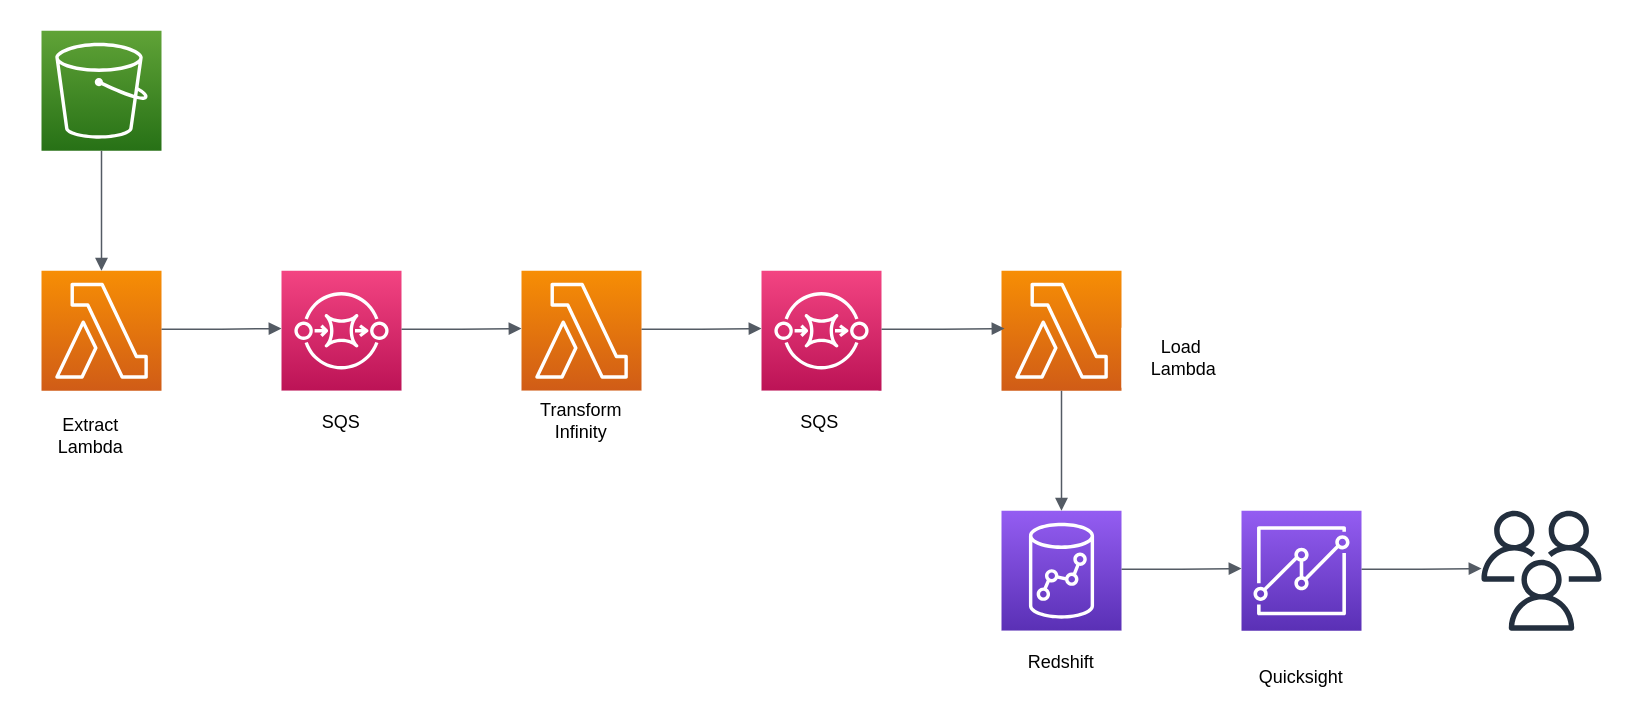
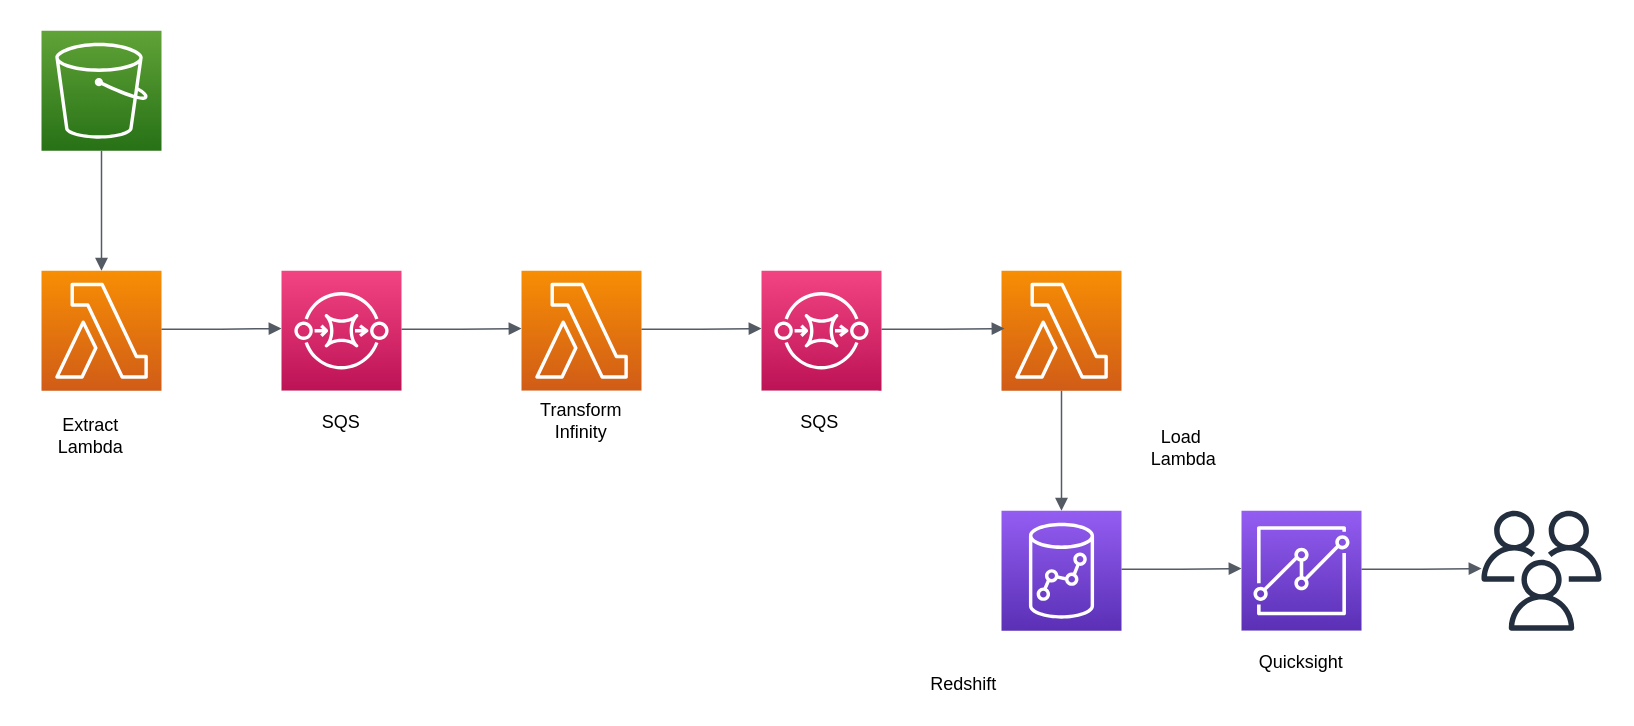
  <mxCell id="0" />
  <mxCell id="1" parent="0" />
  <mxCell id="2" value="" style="outlineConnect=0;fontColor=#232F3E;gradientColor=#60A337;gradientDirection=north;fillColor=#277116;strokeColor=#ffffff;dashed=0;verticalLabelPosition=bottom;verticalAlign=top;align=center;html=1;fontSize=12;fontStyle=0;aspect=fixed;shape=mxgraph.aws4.resourceIcon;resIcon=mxgraph.aws4.s3;" vertex="1" parent="1"><mxGeometry x="27" y="20" width="80" height="80" as="geometry" /></mxCell>
  <mxCell id="3" value="" style="outlineConnect=0;fontColor=#232F3E;gradientColor=#945DF2;gradientDirection=north;fillColor=#5A30B5;strokeColor=#ffffff;dashed=0;verticalLabelPosition=bottom;verticalAlign=top;align=center;html=1;fontSize=12;fontStyle=0;aspect=fixed;shape=mxgraph.aws4.resourceIcon;resIcon=mxgraph.aws4.redshift;" vertex="1" parent="1"><mxGeometry x="667" y="340" width="80" height="80" as="geometry" /></mxCell>
  <mxCell id="4" value="" style="outlineConnect=0;fontColor=#232F3E;gradientColor=#F34482;gradientDirection=north;fillColor=#BC1356;strokeColor=#ffffff;dashed=0;verticalLabelPosition=bottom;verticalAlign=top;align=center;html=1;fontSize=12;fontStyle=0;aspect=fixed;shape=mxgraph.aws4.resourceIcon;resIcon=mxgraph.aws4.sqs;" vertex="1" parent="1"><mxGeometry x="187" y="180" width="80" height="80" as="geometry" /></mxCell>
  <mxCell id="5" value="" style="outlineConnect=0;fontColor=#232F3E;gradientColor=#F34482;gradientDirection=north;fillColor=#BC1356;strokeColor=#ffffff;dashed=0;verticalLabelPosition=bottom;verticalAlign=top;align=center;html=1;fontSize=12;fontStyle=0;aspect=fixed;shape=mxgraph.aws4.resourceIcon;resIcon=mxgraph.aws4.sqs;" vertex="1" parent="1"><mxGeometry x="507" y="180" width="80" height="80" as="geometry" /></mxCell>
  <mxCell id="6" value="" style="outlineConnect=0;fontColor=#232F3E;gradientColor=#F78E04;gradientDirection=north;fillColor=#D05C17;strokeColor=#ffffff;dashed=0;verticalLabelPosition=bottom;verticalAlign=top;align=center;html=1;fontSize=12;fontStyle=0;aspect=fixed;shape=mxgraph.aws4.resourceIcon;resIcon=mxgraph.aws4.lambda;" vertex="1" parent="1"><mxGeometry x="27" y="180" width="80" height="80" as="geometry" /></mxCell>
  <mxCell id="7" value="" style="outlineConnect=0;fontColor=#232F3E;gradientColor=#F78E04;gradientDirection=north;fillColor=#D05C17;strokeColor=#ffffff;dashed=0;verticalLabelPosition=bottom;verticalAlign=top;align=center;html=1;fontSize=12;fontStyle=0;aspect=fixed;shape=mxgraph.aws4.resourceIcon;resIcon=mxgraph.aws4.lambda;" vertex="1" parent="1"><mxGeometry x="347" y="180" width="80" height="80" as="geometry" /></mxCell>
  <mxCell id="8" value="" style="outlineConnect=0;fontColor=#232F3E;gradientColor=#F78E04;gradientDirection=north;fillColor=#D05C17;strokeColor=#ffffff;dashed=0;verticalLabelPosition=bottom;verticalAlign=top;align=center;html=1;fontSize=12;fontStyle=0;aspect=fixed;shape=mxgraph.aws4.resourceIcon;resIcon=mxgraph.aws4.lambda;" vertex="1" parent="1"><mxGeometry x="667" y="180" width="80" height="80" as="geometry" /></mxCell>
  <mxCell id="9" value="" style="outlineConnect=0;fontColor=#232F3E;gradientColor=#945DF2;gradientDirection=north;fillColor=#5A30B5;strokeColor=#ffffff;dashed=0;verticalLabelPosition=bottom;verticalAlign=top;align=center;html=1;fontSize=12;fontStyle=0;aspect=fixed;shape=mxgraph.aws4.resourceIcon;resIcon=mxgraph.aws4.quicksight;" vertex="1" parent="1"><mxGeometry x="827" y="340" width="80" height="80" as="geometry" /></mxCell>
  <mxCell id="10" value="" style="outlineConnect=0;fontColor=#232F3E;gradientColor=none;fillColor=#232F3E;dashed=0;verticalLabelPosition=bottom;verticalAlign=top;align=center;html=1;fontSize=12;fontStyle=0;aspect=fixed;pointerEvents=1;shape=mxgraph.aws4.users;strokeColor=none;" vertex="1" parent="1"><mxGeometry x="987" y="340" width="80" height="80" as="geometry" /></mxCell>
  <mxCell id="11" value="" style="edgeStyle=orthogonalEdgeStyle;html=1;endArrow=none;elbow=vertical;startArrow=block;startFill=1;strokeColor=#545B64;rounded=0;" edge="1" parent="1" source="6" target="2"><mxGeometry width="100" relative="1" as="geometry"><mxPoint x="27" y="150" as="sourcePoint" /><mxPoint x="127" y="150" as="targetPoint" /></mxGeometry></mxCell>
  <mxCell id="12" value="" style="edgeStyle=orthogonalEdgeStyle;html=1;endArrow=block;elbow=vertical;startArrow=none;endFill=1;strokeColor=#545B64;rounded=0;" edge="1" parent="1"><mxGeometry width="100" relative="1" as="geometry"><mxPoint x="107" y="219" as="sourcePoint" /><mxPoint x="187" y="218.5" as="targetPoint" /><Array as="points"><mxPoint x="147" y="219" /></Array></mxGeometry></mxCell>
  <mxCell id="13" value="" style="edgeStyle=orthogonalEdgeStyle;html=1;endArrow=block;elbow=vertical;startArrow=none;endFill=1;strokeColor=#545B64;rounded=0;" edge="1" parent="1"><mxGeometry width="100" relative="1" as="geometry"><mxPoint x="267" y="219" as="sourcePoint" /><mxPoint x="347" y="218.5" as="targetPoint" /><Array as="points"><mxPoint x="307" y="219" /></Array></mxGeometry></mxCell>
  <mxCell id="14" value="" style="edgeStyle=orthogonalEdgeStyle;html=1;endArrow=block;elbow=vertical;startArrow=none;endFill=1;strokeColor=#545B64;rounded=0;" edge="1" parent="1"><mxGeometry width="100" relative="1" as="geometry"><mxPoint x="427" y="219" as="sourcePoint" /><mxPoint x="507" y="218.5" as="targetPoint" /><Array as="points"><mxPoint x="467" y="219" /></Array></mxGeometry></mxCell>
  <mxCell id="15" value="" style="edgeStyle=orthogonalEdgeStyle;html=1;endArrow=block;elbow=vertical;startArrow=none;endFill=1;strokeColor=#545B64;rounded=0;" edge="1" parent="1"><mxGeometry width="100" relative="1" as="geometry"><mxPoint x="587" y="219" as="sourcePoint" /><mxPoint x="669" y="218.5" as="targetPoint" /><Array as="points"><mxPoint x="628" y="219" /></Array></mxGeometry></mxCell>
  <mxCell id="16" value="" style="edgeStyle=orthogonalEdgeStyle;html=1;endArrow=none;elbow=vertical;startArrow=block;startFill=1;strokeColor=#545B64;rounded=0;" edge="1" parent="1"><mxGeometry width="100" relative="1" as="geometry"><mxPoint x="707" y="340" as="sourcePoint" /><mxPoint x="707" y="260" as="targetPoint" /></mxGeometry></mxCell>
  <mxCell id="17" value="" style="edgeStyle=orthogonalEdgeStyle;html=1;endArrow=block;elbow=vertical;startArrow=none;endFill=1;strokeColor=#545B64;rounded=0;" edge="1" parent="1"><mxGeometry width="100" relative="1" as="geometry"><mxPoint x="747" y="379" as="sourcePoint" /><mxPoint x="827" y="378.5" as="targetPoint" /><Array as="points"><mxPoint x="787" y="379" /></Array></mxGeometry></mxCell>
  <mxCell id="18" value="" style="edgeStyle=orthogonalEdgeStyle;html=1;endArrow=block;elbow=vertical;startArrow=none;endFill=1;strokeColor=#545B64;rounded=0;" edge="1" parent="1"><mxGeometry width="100" relative="1" as="geometry"><mxPoint x="907" y="379" as="sourcePoint" /><mxPoint x="987" y="378.5" as="targetPoint" /><Array as="points"><mxPoint x="947" y="379" /></Array></mxGeometry></mxCell>
- <mxCell id="19" value="Load&lt;br&gt;&amp;nbsp;Lambda" style="text;html=1;strokeColor=none;align=center;verticalAlign=middle;whiteSpace=wrap;rounded=0;fillColor=#ffffff;" vertex="1" parent="1"><mxGeometry x="747" y="218" width="80" height="40" as="geometry" /></mxCell>
+ <mxCell id="19" value="Load&lt;br&gt;&amp;nbsp;Lambda" style="text;html=1;strokeColor=none;align=center;verticalAlign=middle;whiteSpace=wrap;rounded=0;fillColor=#ffffff;" vertex="1" parent="1"><mxGeometry x="747" y="278" width="80" height="40" as="geometry" /></mxCell>
  <mxCell id="20" value="Transform Infinity" style="text;html=1;strokeColor=none;align=center;verticalAlign=middle;whiteSpace=wrap;rounded=0;fillColor=#ffffff;" vertex="1" parent="1"><mxGeometry x="347" y="260" width="80" height="40" as="geometry" /></mxCell>
  <mxCell id="21" value="Extract Lambda" style="text;html=1;strokeColor=none;align=center;verticalAlign=middle;whiteSpace=wrap;rounded=0;fillColor=#ffffff;" vertex="1" parent="1"><mxGeometry x="20" y="270" width="80" height="40" as="geometry" /></mxCell>
  <mxCell id="22" value="SQS" style="text;html=1;strokeColor=none;align=center;verticalAlign=middle;whiteSpace=wrap;rounded=0;fillColor=#ffffff;" vertex="1" parent="1"><mxGeometry x="187" y="260" width="80" height="42" as="geometry" /></mxCell>
  <mxCell id="23" value="SQS" style="text;html=1;strokeColor=none;align=center;verticalAlign=middle;whiteSpace=wrap;rounded=0;fillColor=#ffffff;" vertex="1" parent="1"><mxGeometry x="507" y="260" width="78" height="42" as="geometry" /></mxCell>
- <mxCell id="24" value="Redshift" style="text;html=1;strokeColor=none;align=center;verticalAlign=middle;whiteSpace=wrap;rounded=0;fillColor=#ffffff;" vertex="1" parent="1"><mxGeometry x="667" y="420" width="80" height="42" as="geometry" /></mxCell>
- <mxCell id="25" value="Quicksight" style="text;html=1;strokeColor=none;align=center;verticalAlign=middle;whiteSpace=wrap;rounded=0;fillColor=#ffffff;" vertex="1" parent="1"><mxGeometry x="827" y="430" width="80" height="42" as="geometry" /></mxCell>
+ <mxCell id="24" value="Redshift" style="text;html=1;strokeColor=none;align=center;verticalAlign=middle;whiteSpace=wrap;rounded=0;fillColor=#ffffff;" vertex="1" parent="1"><mxGeometry x="602" y="435" width="80" height="42" as="geometry" /></mxCell>
+ <mxCell id="25" value="Quicksight" style="text;html=1;strokeColor=none;align=center;verticalAlign=middle;whiteSpace=wrap;rounded=0;fillColor=#ffffff;" vertex="1" parent="1"><mxGeometry x="827" y="420" width="80" height="42" as="geometry" /></mxCell>
